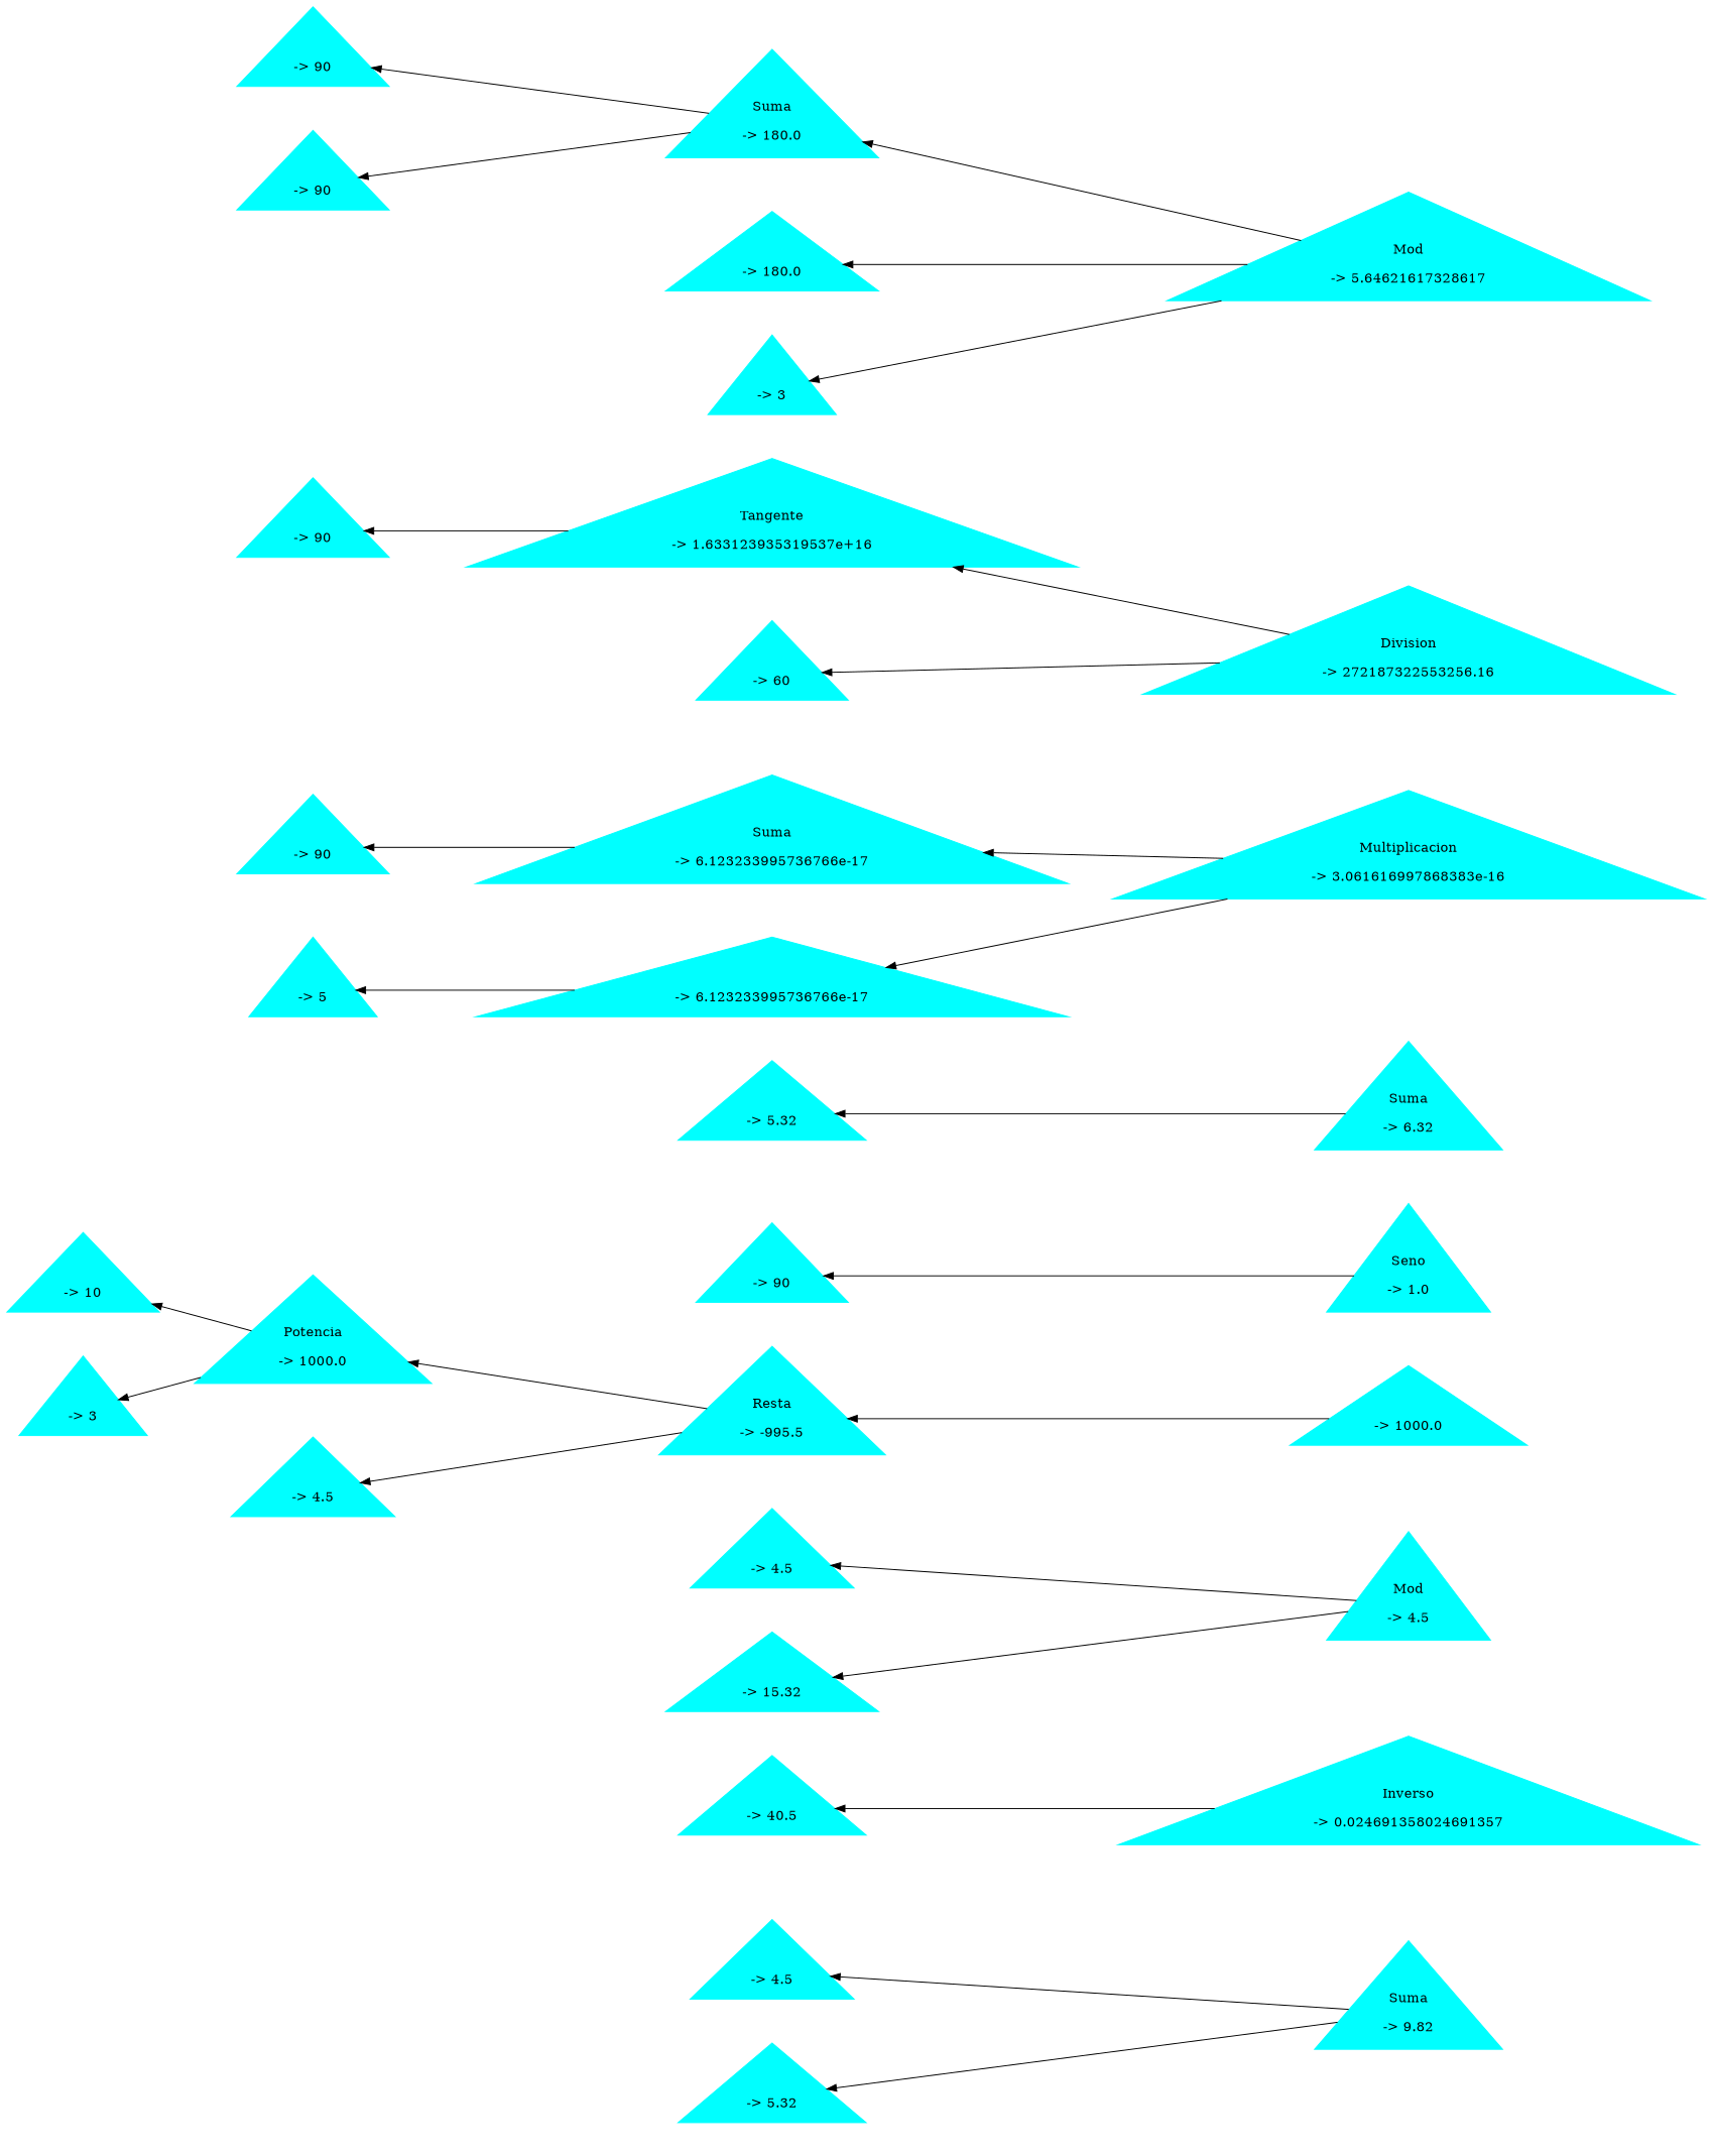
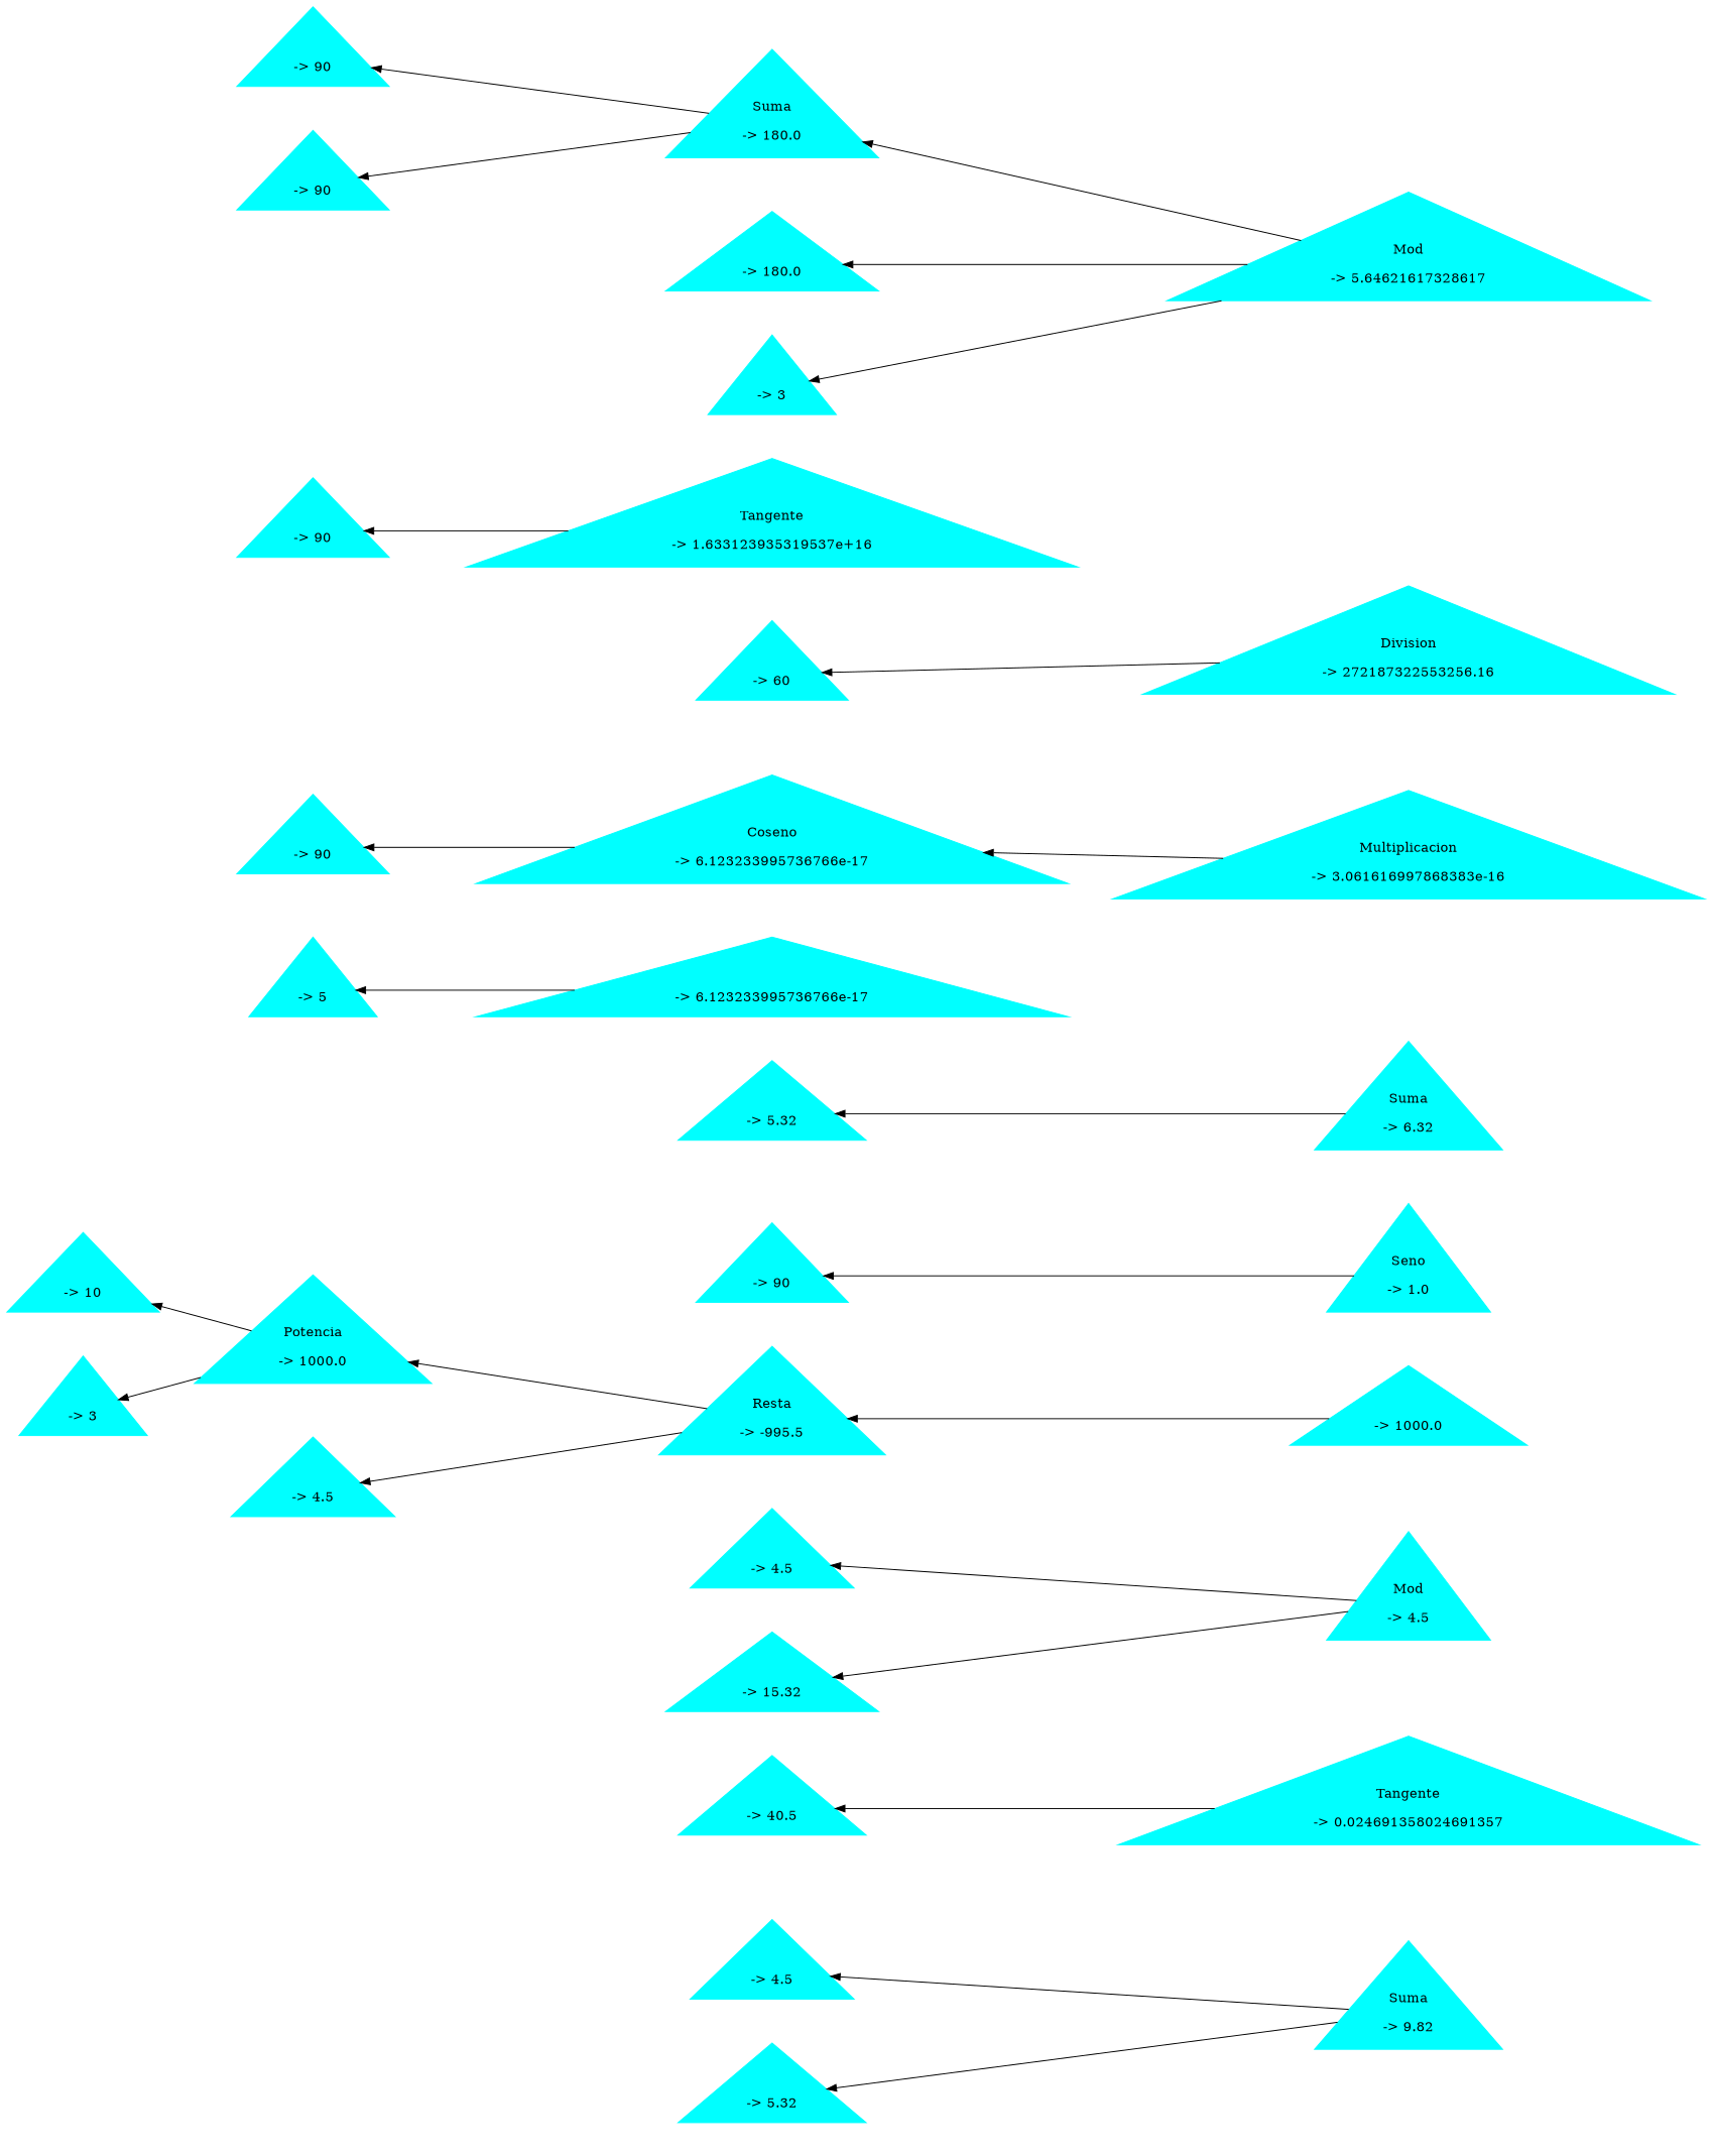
  digraph {
    rankdir=RL
    node [color=cyan fontcolor=black shape=triangle style=filled]
    n1 [label="\n-> 4.5"]
    n2 [label="\n-> 5.32"]
    n3 [label="Suma\n \n-> 9.82"]
    n4 [label="\n-> 40.5"]
-   n5 [label="Inverso\n \n-> 0.024691358024691357"]
+   n5 [label="Tangente\n \n-> 0.024691358024691357"]
    n6 [label="\n-> 4.5"]
    n7 [label="\n-> 15.32"]
    n8 [label="Mod\n \n-> 4.5"]
    n9 [label="\n-> 10"]
    n10 [label="\n-> 3"]
    n11 [label="Potencia\n \n-> 1000.0"]
    n12 [label="\n-> 4.5"]
    n13 [label="\n-> 1000.0"]
    n14 [label="Resta\n \n-> -995.5"]
    n15 [label="\n-> 90"]
    n16 [label="Seno\n \n-> 1.0"]
    n17 [label="\n-> 5.32"]
    n18 [label="Suma\n \n-> 6.32"]
    n19 [label="\n-> 90"]
-   n20 [label="Suma\n \n-> 6.123233995736766e-17"]
+   n20 [label="Coseno\n \n-> 6.123233995736766e-17"]
    n21 [label="\n-> 6.123233995736766e-17"]
    n22 [label="\n-> 5"]
    n23 [label="Multiplicacion\n \n-> 3.061616997868383e-16"]
    n24 [label="\n-> 90"]
    n25 [label="Tangente\n \n-> 1.633123935319537e+16"]
    n26 [label="\n-> 60"]
    n27 [label="Division\n \n-> 272187322553256.16"]
    n28 [label="\n-> 90"]
    n29 [label="\n-> 90"]
    n30 [label="Suma\n \n-> 180.0"]
    n31 [label="\n-> 180.0"]
    n32 [label="\n-> 3"]
    n33 [label="Mod\n \n-> 5.64621617328617"]
    n3 -> n1
    n3 -> n2
    n5 -> n4
    n8 -> n6
    n8 -> n7
    n11 -> n9
    n11 -> n10
    n13 -> n14
    n14 -> n11
    n14 -> n12
    n16 -> n15
    n18 -> n17
    n20 -> n19
    n21 -> n22
    n23 -> n20
-   n23 -> n21
    n25 -> n24
-   n27 -> n25
    n27 -> n26
    n30 -> n28
    n30 -> n29
    n33 -> n30
    n33 -> n31
    n33 -> n32
  }
